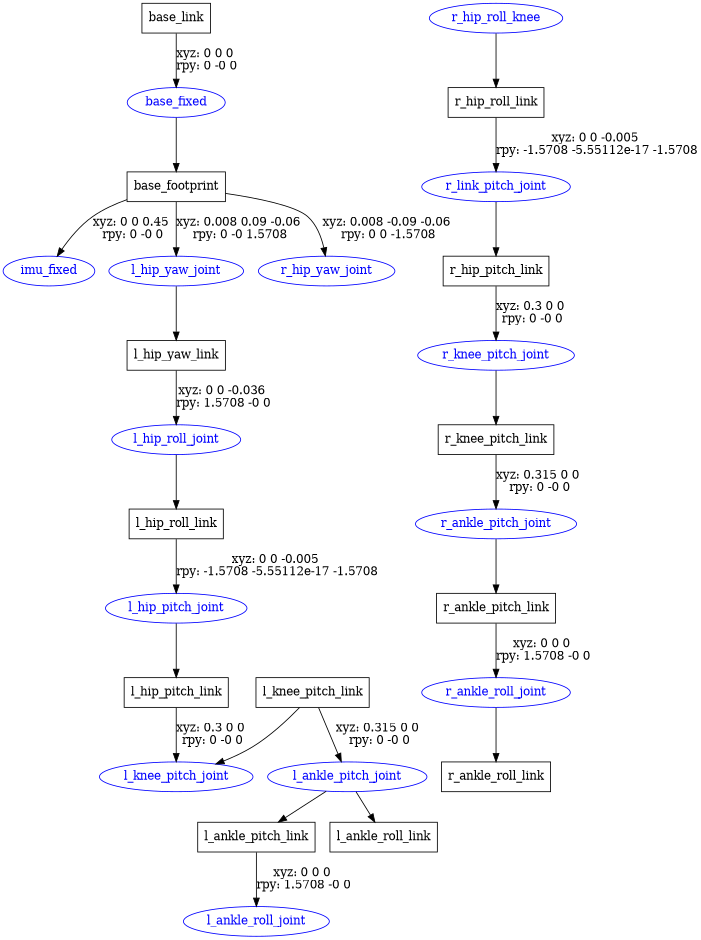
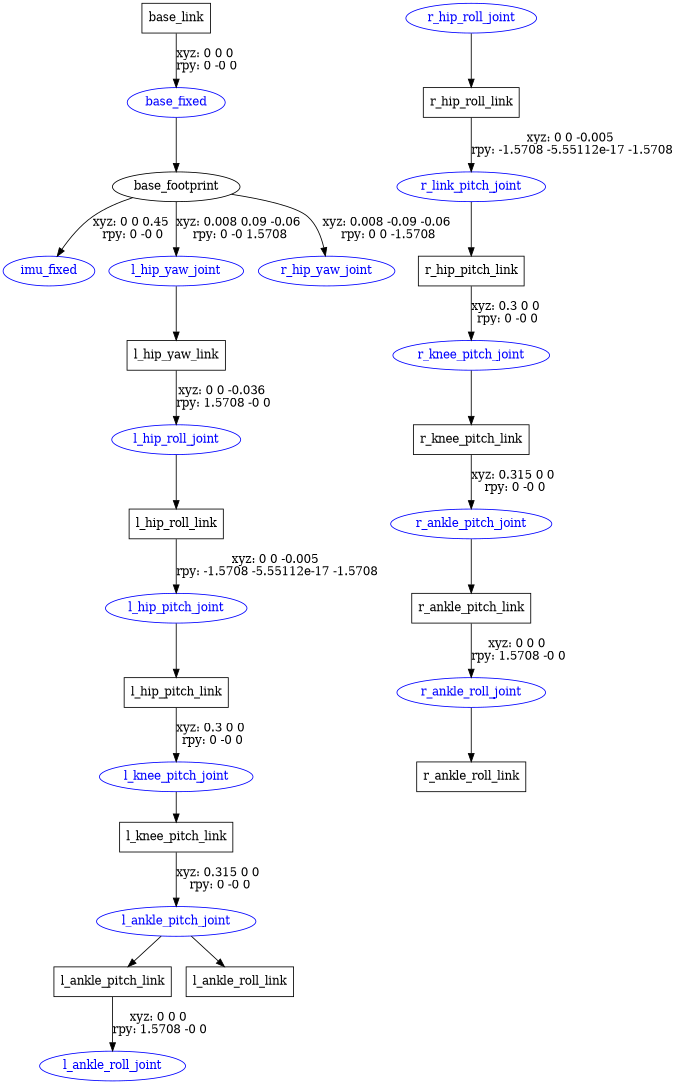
  digraph {
    node [shape=ellipse color=blue fontcolor=blue]
    n1 [label=base_link shape=box color="" fontcolor=""]
    base_fixed
-   n3 [label=base_footprint shape=box color="" fontcolor=""]
+   n3 [label=base_footprint color="" fontcolor=""]
    imu_fixed
    l_hip_yaw_joint
    r_hip_yaw_joint
    n7 [label=l_hip_yaw_link shape=box color="" fontcolor=""]
    l_hip_roll_joint
    n9 [label=l_hip_roll_link shape=box color="" fontcolor=""]
    l_hip_pitch_joint
    n11 [label=l_hip_pitch_link shape=box color="" fontcolor=""]
    l_knee_pitch_joint
    n13 [label=l_knee_pitch_link shape=box color="" fontcolor=""]
    l_ankle_pitch_joint
    n15 [label=l_ankle_pitch_link shape=box color="" fontcolor=""]
    n16 [label=l_ankle_roll_link shape=box color="" fontcolor=""]
    l_ankle_roll_joint
-   r_hip_roll_joint [label=r_hip_roll_knee]
+   r_hip_roll_joint
    n19 [label=r_hip_roll_link shape=box color="" fontcolor=""]
    n20 [label=r_link_pitch_joint]
    n21 [label=r_hip_pitch_link shape=box color="" fontcolor=""]
    r_knee_pitch_joint
    n23 [label=r_knee_pitch_link shape=box color="" fontcolor=""]
    r_ankle_pitch_joint
    n25 [label=r_ankle_pitch_link shape=box color="" fontcolor=""]
    r_ankle_roll_joint
    n27 [label=r_ankle_roll_link shape=box color="" fontcolor=""]
    n1 -> base_fixed [label="xyz: 0 0 0 \nrpy: 0 -0 0"]
    base_fixed -> n3
    n3 -> imu_fixed [label="xyz: 0 0 0.45 \nrpy: 0 -0 0"]
    n3 -> l_hip_yaw_joint [label="xyz: 0.008 0.09 -0.06 \nrpy: 0 -0 1.5708"]
    n3 -> r_hip_yaw_joint [label="xyz: 0.008 -0.09 -0.06 \nrpy: 0 0 -1.5708"]
    l_hip_yaw_joint -> n7
    n7 -> l_hip_roll_joint [label="xyz: 0 0 -0.036 \nrpy: 1.5708 -0 0"]
    l_hip_roll_joint -> n9
    n9 -> l_hip_pitch_joint [label="xyz: 0 0 -0.005 \nrpy: -1.5708 -5.55112e-17 -1.5708"]
    l_hip_pitch_joint -> n11
    n11 -> l_knee_pitch_joint [label="xyz: 0.3 0 0 \nrpy: 0 -0 0"]
-   n13 -> l_knee_pitch_joint
+   l_knee_pitch_joint -> n13
    n13 -> l_ankle_pitch_joint [label="xyz: 0.315 0 0 \nrpy: 0 -0 0"]
    l_ankle_pitch_joint -> n15
    l_ankle_pitch_joint -> n16
    n15 -> l_ankle_roll_joint [label="xyz: 0 0 0 \nrpy: 1.5708 -0 0"]
    r_hip_roll_joint -> n19
    n19 -> n20 [label="xyz: 0 0 -0.005 \nrpy: -1.5708 -5.55112e-17 -1.5708"]
    n20 -> n21
    n21 -> r_knee_pitch_joint [label="xyz: 0.3 0 0 \nrpy: 0 -0 0"]
    r_knee_pitch_joint -> n23
    n23 -> r_ankle_pitch_joint [label="xyz: 0.315 0 0 \nrpy: 0 -0 0"]
    r_ankle_pitch_joint -> n25
    n25 -> r_ankle_roll_joint [label="xyz: 0 0 0 \nrpy: 1.5708 -0 0"]
    r_ankle_roll_joint -> n27
  }
